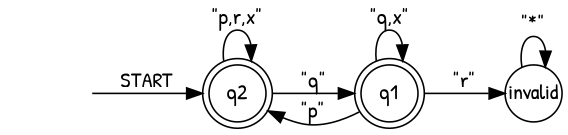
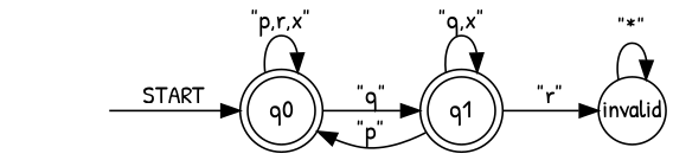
  digraph {
    rankdir=LR
    fontname="Patrick Hand"
    node [margin=0 shape=doublecircle fontname="Patrick Hand"]
    edge [fontname="Patrick Hand"]
-   q0 [label=q2]
+   q0
    q1
    invalid [shape=circle]
    start0 [shape=none style=invis margin=""]
    q0 -> q0 [label="\"p,r,x\""]
    q0 -> q1 [label="\"q\""]
    q1 -> q0 [label="\"p\""]
    q1 -> q1 [label="\"q,x\""]
    q1 -> invalid [label="\"r\""]
    invalid -> invalid [label="\"*\""]
    start0 -> q0 [label=START]
  }
